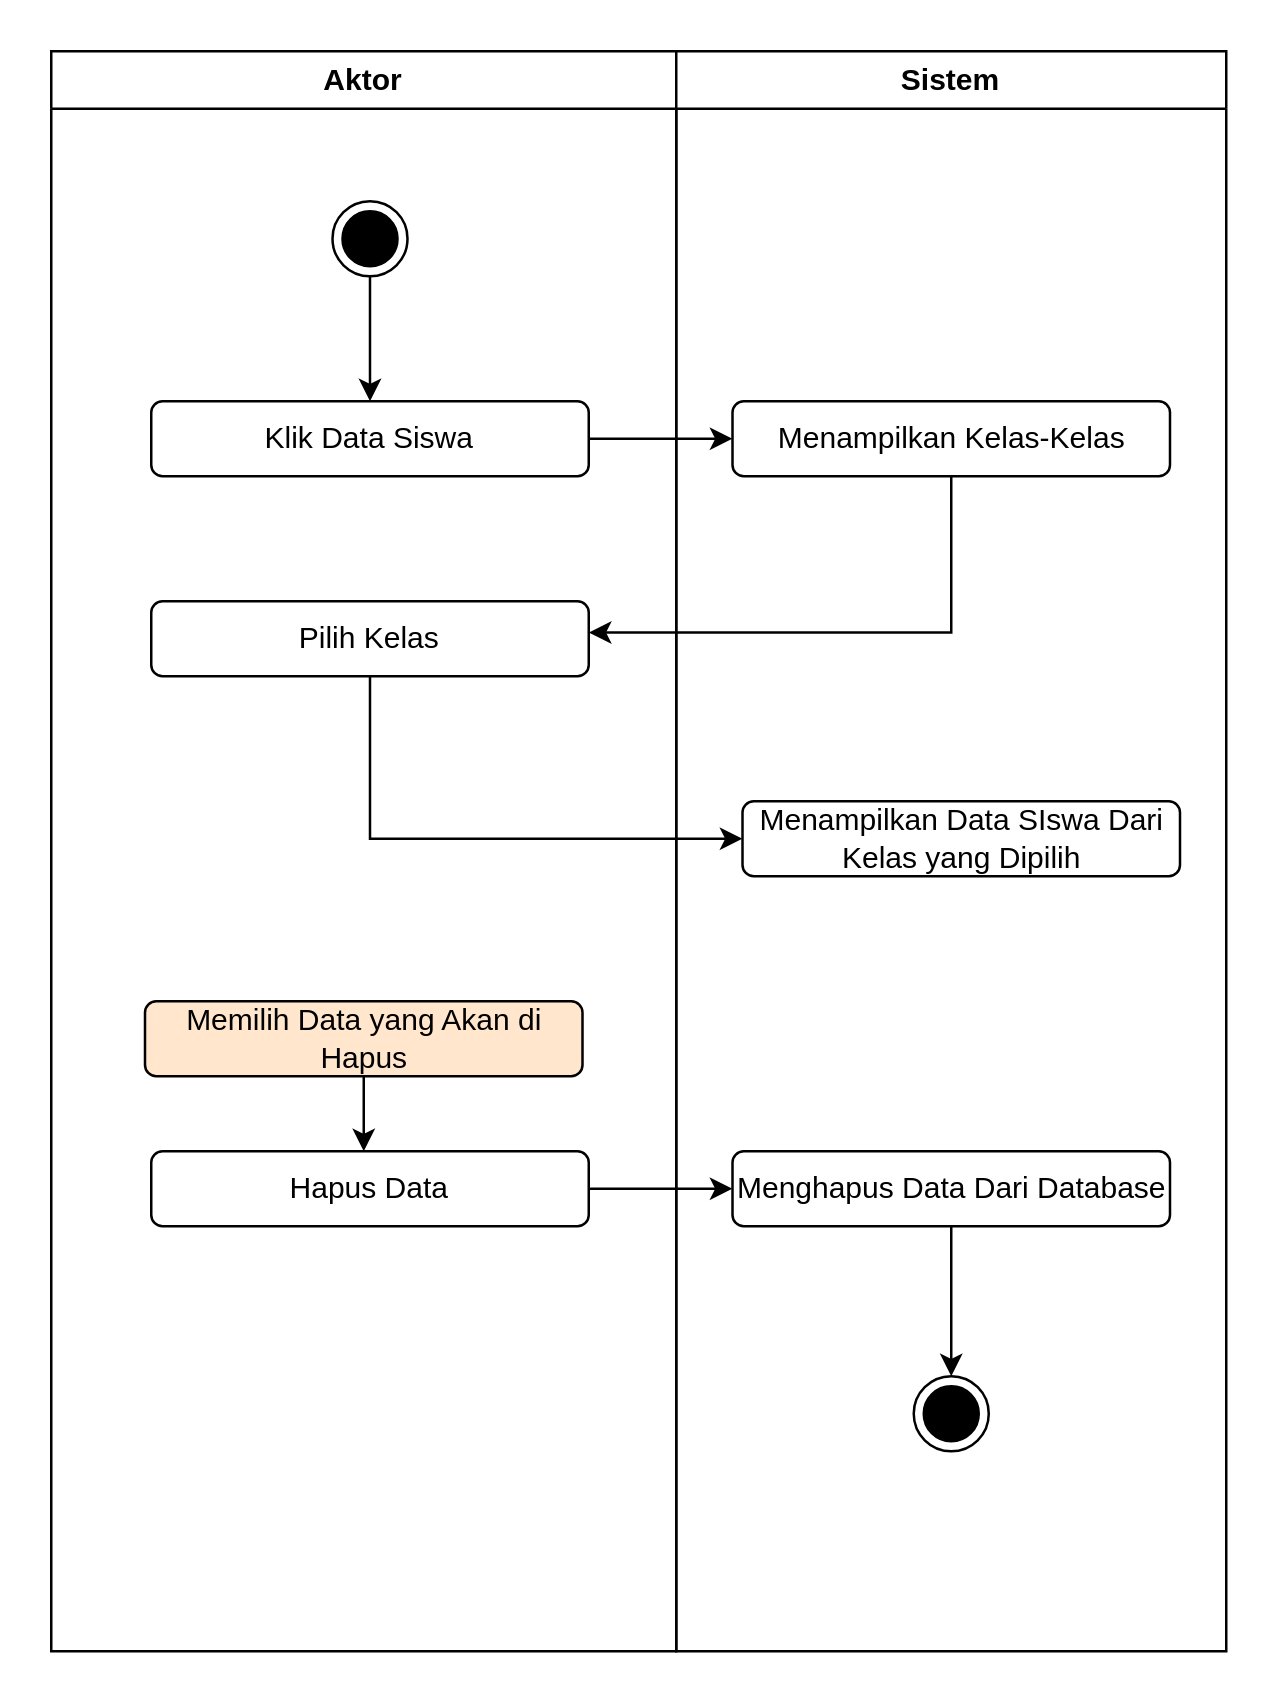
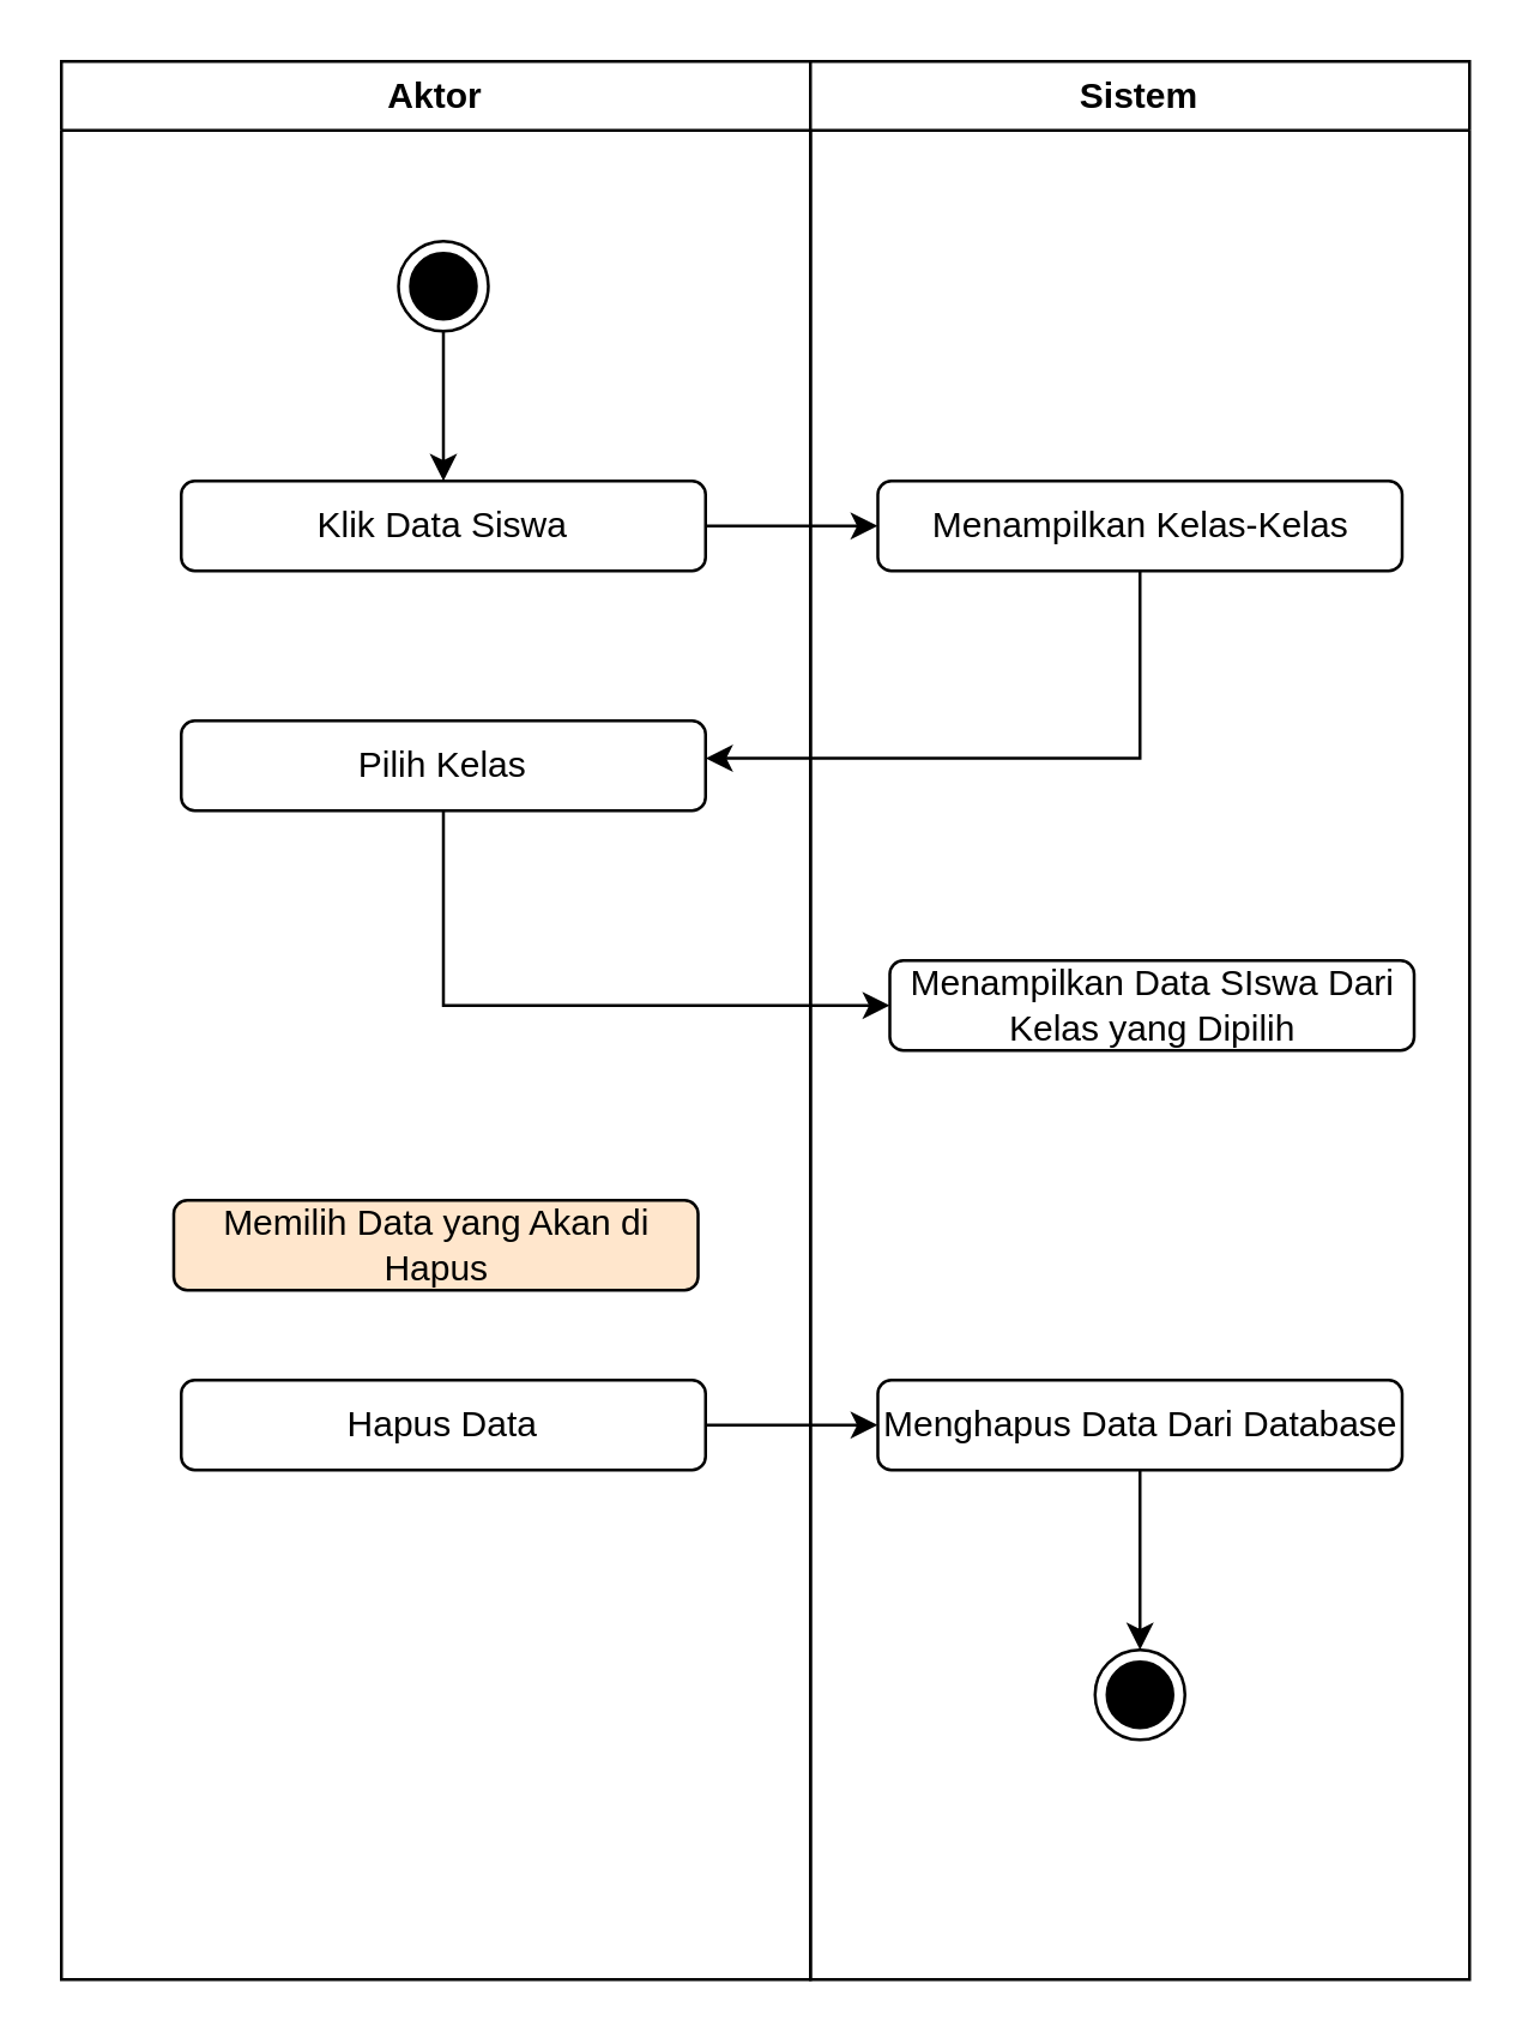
  <mxCell id="0" />
  <mxCell id="1" parent="0" />
  <mxCell id="2" value="Aktor" style="swimlane;whiteSpace=wrap;html=1;" vertex="1" parent="1"><mxGeometry x="20" y="20" width="250" height="640" as="geometry" /></mxCell>
  <mxCell id="3" style="edgeStyle=orthogonalEdgeStyle;rounded=0;orthogonalLoop=1;jettySize=auto;html=1;entryX=0.5;entryY=0;entryDx=0;entryDy=0;" edge="1" parent="2" source="4" target="5"><mxGeometry relative="1" as="geometry" /></mxCell>
  <mxCell id="4" value="" style="ellipse;html=1;shape=endState;fillColor=#000000;strokeColor=#000000;" vertex="1" parent="2"><mxGeometry x="112.5" y="60" width="30" height="30" as="geometry" /></mxCell>
  <mxCell id="5" value="Klik Data Siswa" style="rounded=1;whiteSpace=wrap;html=1;" vertex="1" parent="2"><mxGeometry x="40" y="140" width="175" height="30" as="geometry" /></mxCell>
  <mxCell id="6" value="Pilih Kelas" style="rounded=1;whiteSpace=wrap;html=1;" vertex="1" parent="2"><mxGeometry x="40" y="220" width="175" height="30" as="geometry" /></mxCell>
- <mxCell id="7" style="edgeStyle=orthogonalEdgeStyle;rounded=0;orthogonalLoop=1;jettySize=auto;html=1;" edge="1" parent="2" source="8" target="10"><mxGeometry relative="1" as="geometry"><Array as="points"><mxPoint x="128" y="440" /><mxPoint x="128" y="440" /></Array></mxGeometry></mxCell>
  <mxCell id="8" value="Memilih Data yang Akan di Hapus" style="rounded=1;whiteSpace=wrap;html=1;fillColor=#ffe6cc;" vertex="1" parent="2"><mxGeometry x="37.5" y="380" width="175" height="30" as="geometry" /></mxCell>
  <mxCell id="9" style="edgeStyle=orthogonalEdgeStyle;rounded=0;orthogonalLoop=1;jettySize=auto;html=1;entryX=1;entryY=0.75;entryDx=0;entryDy=0;" edge="1" parent="2"><mxGeometry relative="1" as="geometry"><mxPoint x="360" y="160" as="sourcePoint" /><mxPoint x="215" y="232.5" as="targetPoint" /><Array as="points"><mxPoint x="360" y="233" /></Array></mxGeometry></mxCell>
  <mxCell id="10" value="Hapus Data" style="rounded=1;whiteSpace=wrap;html=1;" vertex="1" parent="2"><mxGeometry x="40" y="440" width="175" height="30" as="geometry" /></mxCell>
  <mxCell id="11" value="Sistem" style="swimlane;whiteSpace=wrap;html=1;" vertex="1" parent="1"><mxGeometry x="270" y="20" width="220" height="640" as="geometry" /></mxCell>
  <mxCell id="12" value="Menampilkan Kelas-Kelas" style="rounded=1;whiteSpace=wrap;html=1;" vertex="1" parent="11"><mxGeometry x="22.5" y="140" width="175" height="30" as="geometry" /></mxCell>
  <mxCell id="13" value="Menampilkan Data SIswa Dari Kelas yang Dipilih" style="rounded=1;whiteSpace=wrap;html=1;" vertex="1" parent="11"><mxGeometry x="26.5" y="300" width="175" height="30" as="geometry" /></mxCell>
  <mxCell id="14" style="edgeStyle=orthogonalEdgeStyle;rounded=0;orthogonalLoop=1;jettySize=auto;html=1;entryX=0.5;entryY=0;entryDx=0;entryDy=0;" edge="1" parent="11" source="15" target="16"><mxGeometry relative="1" as="geometry" /></mxCell>
  <mxCell id="15" value="Menghapus Data Dari Database" style="rounded=1;whiteSpace=wrap;html=1;" vertex="1" parent="11"><mxGeometry x="22.5" y="440" width="175" height="30" as="geometry" /></mxCell>
  <mxCell id="16" value="" style="ellipse;html=1;shape=endState;fillColor=#000000;strokeColor=#000000;" vertex="1" parent="11"><mxGeometry x="95" y="530" width="30" height="30" as="geometry" /></mxCell>
  <mxCell id="17" style="edgeStyle=orthogonalEdgeStyle;rounded=0;orthogonalLoop=1;jettySize=auto;html=1;exitX=1;exitY=0.5;exitDx=0;exitDy=0;entryX=0;entryY=0.5;entryDx=0;entryDy=0;" edge="1" parent="1" source="5" target="12"><mxGeometry relative="1" as="geometry" /></mxCell>
  <mxCell id="18" style="edgeStyle=orthogonalEdgeStyle;rounded=0;orthogonalLoop=1;jettySize=auto;html=1;" edge="1" parent="1" source="6" target="13"><mxGeometry relative="1" as="geometry"><Array as="points"><mxPoint x="148" y="335" /></Array></mxGeometry></mxCell>
  <mxCell id="19" style="edgeStyle=orthogonalEdgeStyle;rounded=0;orthogonalLoop=1;jettySize=auto;html=1;exitX=1;exitY=0.5;exitDx=0;exitDy=0;entryX=0;entryY=0.5;entryDx=0;entryDy=0;" edge="1" parent="1" source="10" target="15"><mxGeometry relative="1" as="geometry" /></mxCell>
